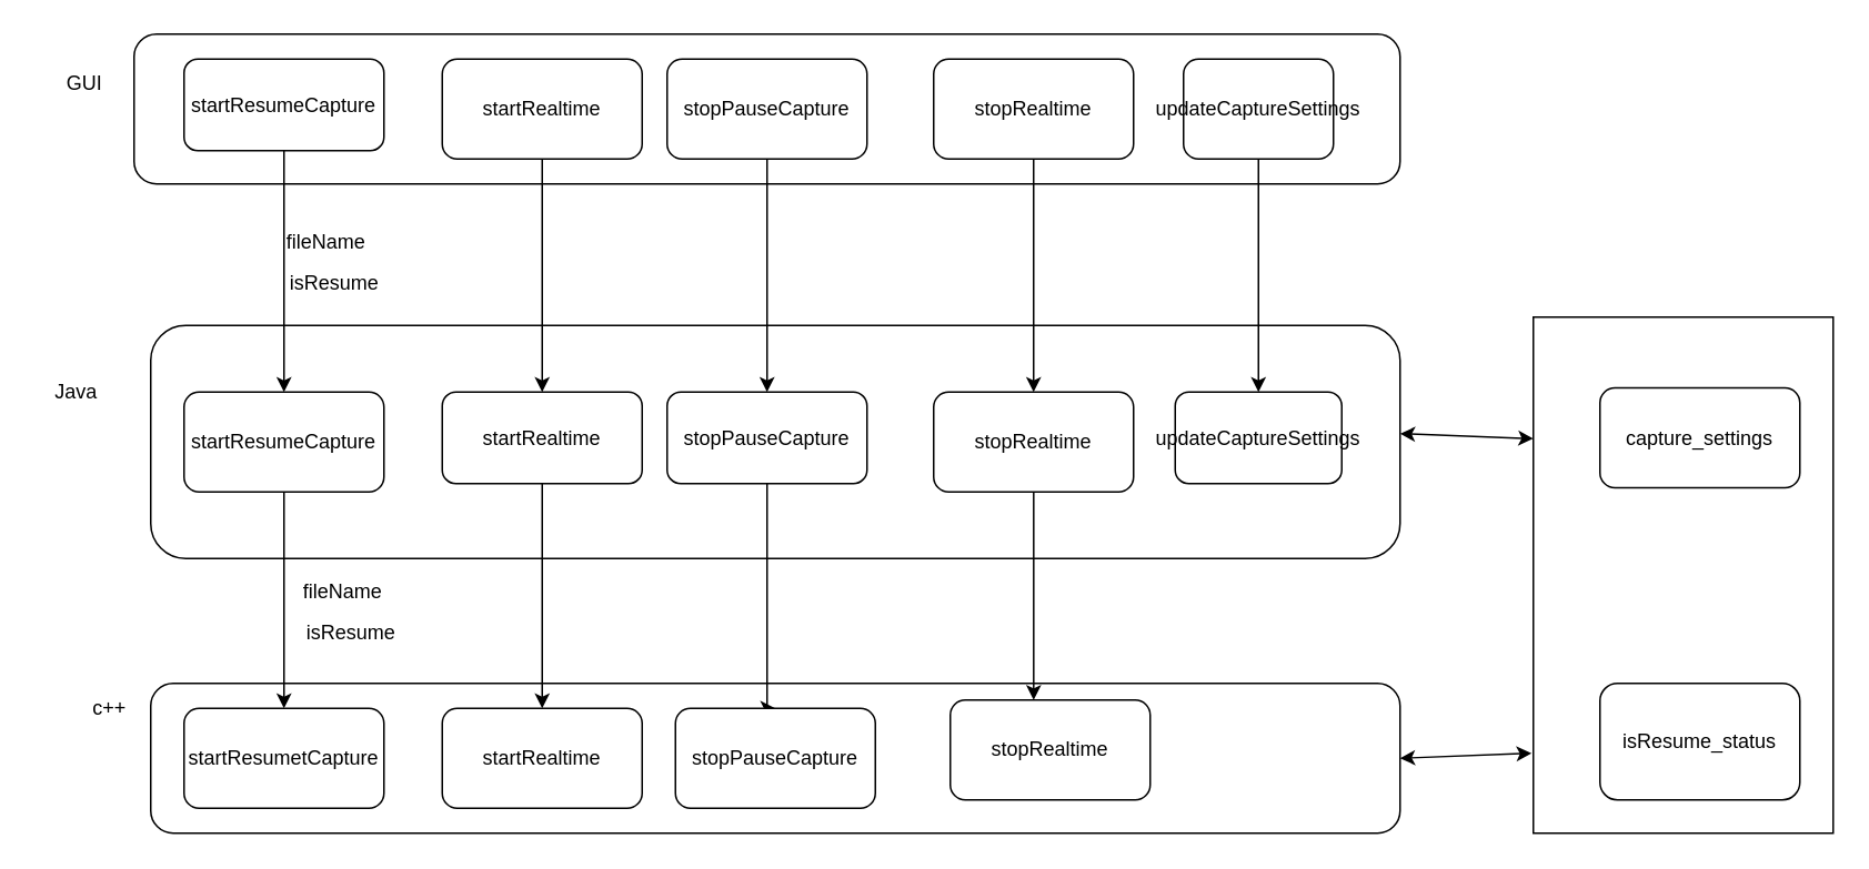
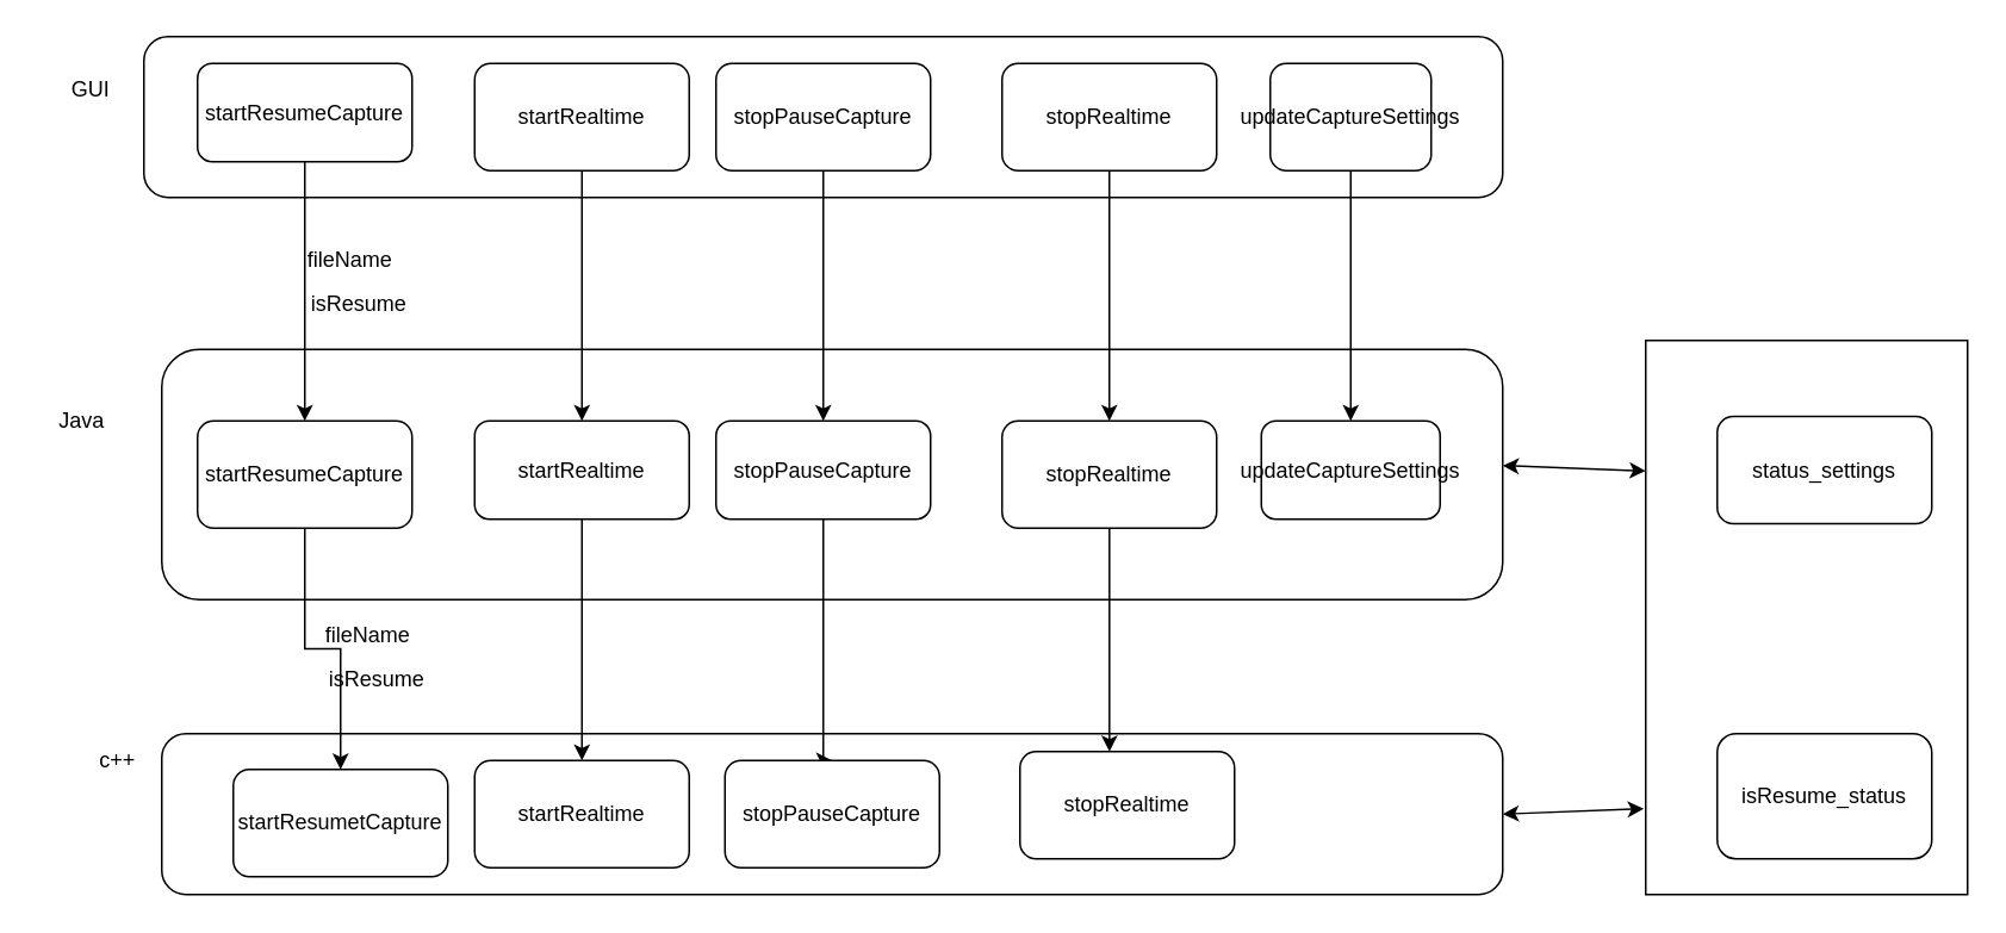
  <mxCell id="0" />
  <mxCell id="1" parent="0" />
  <mxCell id="2" value="" style="rounded=0;whiteSpace=wrap;html=1;" vertex="1" parent="1"><mxGeometry x="920" y="190" width="180" height="310" as="geometry" /></mxCell>
  <mxCell id="3" value="" style="rounded=1;whiteSpace=wrap;html=1;" vertex="1" parent="1"><mxGeometry x="80" y="20" width="760" height="90" as="geometry" /></mxCell>
  <mxCell id="4" value="" style="rounded=1;whiteSpace=wrap;html=1;" vertex="1" parent="1"><mxGeometry x="90" y="410" width="750" height="90" as="geometry" /></mxCell>
  <mxCell id="5" value="" style="rounded=1;whiteSpace=wrap;html=1;" vertex="1" parent="1"><mxGeometry x="90" y="195" width="750" height="140" as="geometry" /></mxCell>
  <mxCell id="6" style="edgeStyle=orthogonalEdgeStyle;rounded=0;orthogonalLoop=1;jettySize=auto;html=1;entryX=0.5;entryY=0;entryDx=0;entryDy=0;" edge="1" parent="1" source="7" target="16"><mxGeometry relative="1" as="geometry" /></mxCell>
  <mxCell id="7" value="updateCaptureSettings" style="rounded=1;whiteSpace=wrap;html=1;" vertex="1" parent="1"><mxGeometry x="710" y="35" width="90" height="60" as="geometry" /></mxCell>
  <mxCell id="8" style="edgeStyle=orthogonalEdgeStyle;rounded=0;orthogonalLoop=1;jettySize=auto;html=1;entryX=0.5;entryY=0;entryDx=0;entryDy=0;" edge="1" parent="1" source="9" target="13"><mxGeometry relative="1" as="geometry" /></mxCell>
  <mxCell id="9" value="startResumeCapture" style="rounded=1;whiteSpace=wrap;html=1;" vertex="1" parent="1"><mxGeometry x="110" y="35" width="120" height="55" as="geometry" /></mxCell>
  <mxCell id="10" style="edgeStyle=orthogonalEdgeStyle;rounded=0;orthogonalLoop=1;jettySize=auto;html=1;entryX=0.5;entryY=0;entryDx=0;entryDy=0;" edge="1" parent="1" source="11" target="15"><mxGeometry relative="1" as="geometry" /></mxCell>
  <mxCell id="11" value="startRealtime" style="rounded=1;whiteSpace=wrap;html=1;" vertex="1" parent="1"><mxGeometry x="265" y="35" width="120" height="60" as="geometry" /></mxCell>
  <mxCell id="12" style="edgeStyle=orthogonalEdgeStyle;rounded=0;orthogonalLoop=1;jettySize=auto;html=1;entryX=0.5;entryY=0;entryDx=0;entryDy=0;" edge="1" parent="1" source="13" target="20"><mxGeometry relative="1" as="geometry" /></mxCell>
  <mxCell id="13" value="startResumeCapture" style="rounded=1;whiteSpace=wrap;html=1;" vertex="1" parent="1"><mxGeometry x="110" y="235" width="120" height="60" as="geometry" /></mxCell>
  <mxCell id="14" style="edgeStyle=orthogonalEdgeStyle;rounded=0;orthogonalLoop=1;jettySize=auto;html=1;entryX=0.5;entryY=0;entryDx=0;entryDy=0;" edge="1" parent="1" source="15" target="21"><mxGeometry relative="1" as="geometry" /></mxCell>
  <mxCell id="15" value="startRealtime" style="rounded=1;whiteSpace=wrap;html=1;" vertex="1" parent="1"><mxGeometry x="265" y="235" width="120" height="55" as="geometry" /></mxCell>
  <mxCell id="16" value="updateCaptureSettings" style="rounded=1;whiteSpace=wrap;html=1;" vertex="1" parent="1"><mxGeometry x="705" y="235" width="100" height="55" as="geometry" /></mxCell>
  <mxCell id="17" value="GUI" style="text;html=1;align=center;verticalAlign=middle;resizable=0;points=[];autosize=1;strokeColor=none;fillColor=none;" vertex="1" parent="1"><mxGeometry x="30" y="35" width="40" height="30" as="geometry" /></mxCell>
  <mxCell id="18" value="Java" style="text;html=1;align=center;verticalAlign=middle;resizable=0;points=[];autosize=1;strokeColor=none;fillColor=none;" vertex="1" parent="1"><mxGeometry x="20" y="220" width="50" height="30" as="geometry" /></mxCell>
  <mxCell id="19" value="c++" style="text;html=1;align=center;verticalAlign=middle;resizable=0;points=[];autosize=1;strokeColor=none;fillColor=none;" vertex="1" parent="1"><mxGeometry x="45" y="410" width="40" height="30" as="geometry" /></mxCell>
- <mxCell id="20" value="startResumetCapture" style="rounded=1;whiteSpace=wrap;html=1;" vertex="1" parent="1"><mxGeometry x="110" y="425" width="120" height="60" as="geometry" /></mxCell>
+ <mxCell id="20" value="startResumetCapture" style="rounded=1;whiteSpace=wrap;html=1;" vertex="1" parent="1"><mxGeometry x="130" y="430" width="120" height="60" as="geometry" /></mxCell>
  <mxCell id="21" value="startRealtime" style="rounded=1;whiteSpace=wrap;html=1;" vertex="1" parent="1"><mxGeometry x="265" y="425" width="120" height="60" as="geometry" /></mxCell>
  <mxCell id="22" style="edgeStyle=orthogonalEdgeStyle;rounded=0;orthogonalLoop=1;jettySize=auto;html=1;" edge="1" parent="1" source="23" target="25"><mxGeometry relative="1" as="geometry" /></mxCell>
  <mxCell id="23" value="stopPauseCapture" style="rounded=1;whiteSpace=wrap;html=1;" vertex="1" parent="1"><mxGeometry x="400" y="35" width="120" height="60" as="geometry" /></mxCell>
  <mxCell id="24" style="edgeStyle=orthogonalEdgeStyle;rounded=0;orthogonalLoop=1;jettySize=auto;html=1;entryX=0.5;entryY=0;entryDx=0;entryDy=0;" edge="1" parent="1" source="25" target="26"><mxGeometry relative="1" as="geometry"><Array as="points"><mxPoint x="460" y="425" /></Array></mxGeometry></mxCell>
  <mxCell id="25" value="stopPauseCapture" style="rounded=1;whiteSpace=wrap;html=1;" vertex="1" parent="1"><mxGeometry x="400" y="235" width="120" height="55" as="geometry" /></mxCell>
  <mxCell id="26" value="stopPauseCapture" style="rounded=1;whiteSpace=wrap;html=1;" vertex="1" parent="1"><mxGeometry x="405" y="425" width="120" height="60" as="geometry" /></mxCell>
- <mxCell id="27" value="capture_settings" style="rounded=1;whiteSpace=wrap;html=1;" vertex="1" parent="1"><mxGeometry x="960" y="232.5" width="120" height="60" as="geometry" /></mxCell>
+ <mxCell id="27" value="status_settings" style="rounded=1;whiteSpace=wrap;html=1;" vertex="1" parent="1"><mxGeometry x="960" y="232.5" width="120" height="60" as="geometry" /></mxCell>
  <mxCell id="28" value="isResume_status" style="rounded=1;whiteSpace=wrap;html=1;" vertex="1" parent="1"><mxGeometry x="960" y="410" width="120" height="70" as="geometry" /></mxCell>
  <mxCell id="29" value="" style="endArrow=classic;startArrow=classic;html=1;rounded=0;" edge="1" parent="1"><mxGeometry width="50" height="50" relative="1" as="geometry"><mxPoint x="840" y="260" as="sourcePoint" /><mxPoint x="920" y="263" as="targetPoint" /></mxGeometry></mxCell>
  <mxCell id="30" value="" style="endArrow=classic;startArrow=classic;html=1;rounded=0;entryX=-0.006;entryY=0.845;entryDx=0;entryDy=0;entryPerimeter=0;exitX=1;exitY=0.5;exitDx=0;exitDy=0;" edge="1" parent="1" source="4" target="2"><mxGeometry width="50" height="50" relative="1" as="geometry"><mxPoint x="640" y="460" as="sourcePoint" /><mxPoint x="690" y="410" as="targetPoint" /></mxGeometry></mxCell>
  <mxCell id="31" style="edgeStyle=orthogonalEdgeStyle;rounded=0;orthogonalLoop=1;jettySize=auto;html=1;entryX=0.417;entryY=0;entryDx=0;entryDy=0;entryPerimeter=0;" edge="1" parent="1" source="32" target="35"><mxGeometry relative="1" as="geometry" /></mxCell>
  <mxCell id="32" value="stopRealtime" style="rounded=1;whiteSpace=wrap;html=1;" vertex="1" parent="1"><mxGeometry x="560" y="235" width="120" height="60" as="geometry" /></mxCell>
  <mxCell id="33" style="edgeStyle=orthogonalEdgeStyle;rounded=0;orthogonalLoop=1;jettySize=auto;html=1;" edge="1" parent="1" source="34" target="32"><mxGeometry relative="1" as="geometry" /></mxCell>
  <mxCell id="34" value="stopRealtime" style="rounded=1;whiteSpace=wrap;html=1;" vertex="1" parent="1"><mxGeometry x="560" y="35" width="120" height="60" as="geometry" /></mxCell>
  <mxCell id="35" value="stopRealtime" style="rounded=1;whiteSpace=wrap;html=1;" vertex="1" parent="1"><mxGeometry x="570" y="420" width="120" height="60" as="geometry" /></mxCell>
  <mxCell id="36" value="fileName" style="text;html=1;align=center;verticalAlign=middle;resizable=0;points=[];autosize=1;strokeColor=none;fillColor=none;" vertex="1" parent="1"><mxGeometry x="160" y="130" width="70" height="30" as="geometry" /></mxCell>
  <mxCell id="37" value="isResume" style="text;html=1;align=center;verticalAlign=middle;resizable=0;points=[];autosize=1;strokeColor=none;fillColor=none;" vertex="1" parent="1"><mxGeometry x="160" y="155" width="80" height="30" as="geometry" /></mxCell>
  <mxCell id="38" value="fileName" style="text;html=1;align=center;verticalAlign=middle;resizable=0;points=[];autosize=1;strokeColor=none;fillColor=none;" vertex="1" parent="1"><mxGeometry x="170" y="340" width="70" height="30" as="geometry" /></mxCell>
  <mxCell id="39" value="isResume" style="text;html=1;align=center;verticalAlign=middle;resizable=0;points=[];autosize=1;strokeColor=none;fillColor=none;" vertex="1" parent="1"><mxGeometry x="170" y="365" width="80" height="30" as="geometry" /></mxCell>
